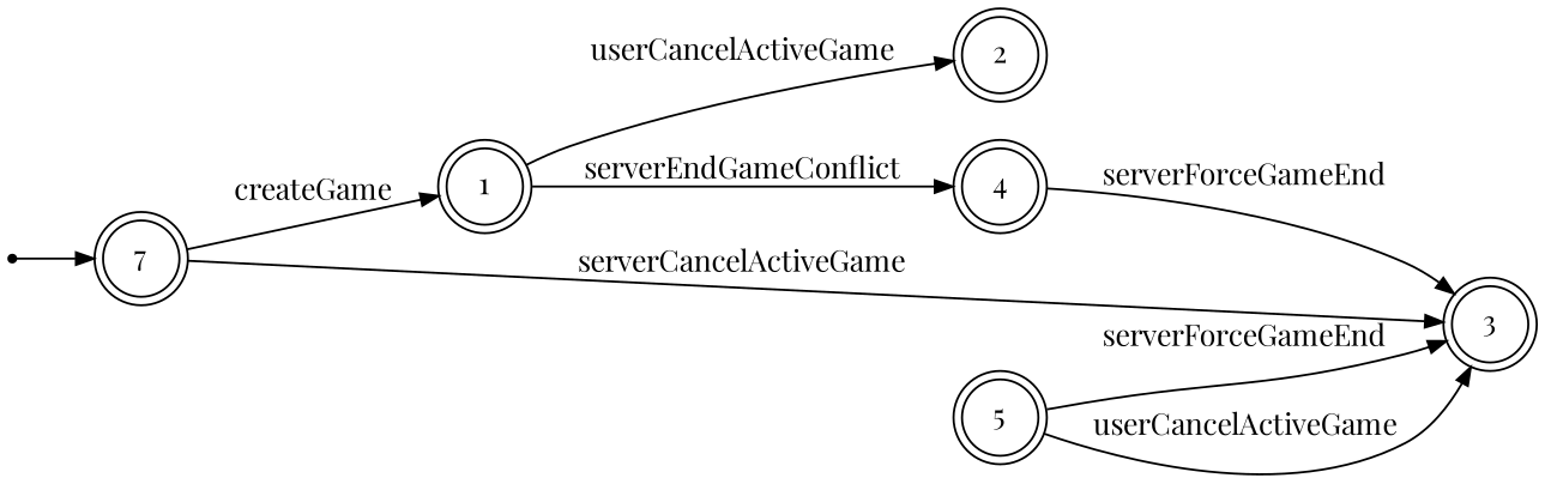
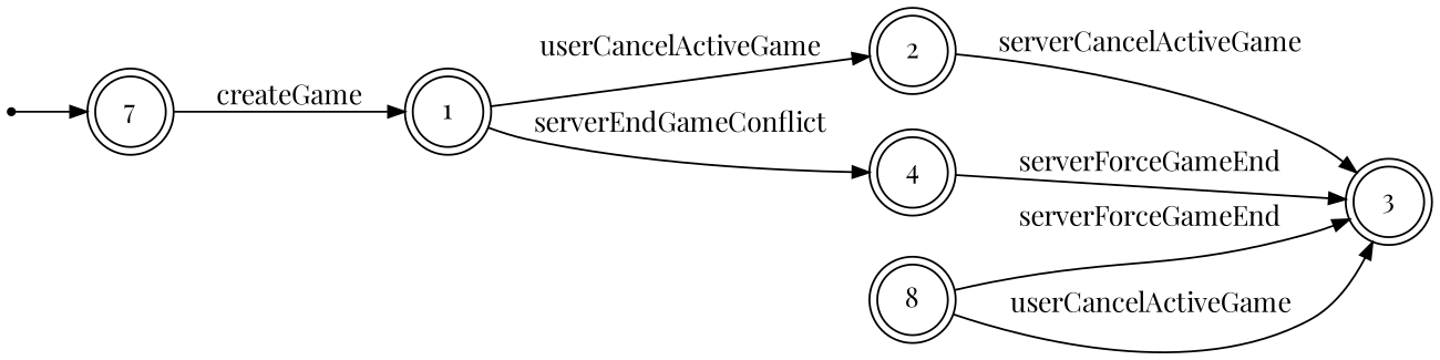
  digraph {
    fontname="Playfair Display"
    rankdir=LR
    ranksep=0.5
    node [fontname="Playfair Display" fontsize=14.0 shape=doublecircle]
    edge [arrowsize=0.85 fontname="Playfair Display" fontsize=14.0]
    Initial [shape=point]
    n2 [label=7]
    1
    2
    4
    3
-   5
+   5 [label=8]
    Initial -> n2 [fontsize=""]
    n2 -> 1 [label=" createGame "]
    1 -> 2 [label=" userCancelActiveGame "]
    1 -> 4 [label=" serverEndGameConflict "]
-   n2 -> 3 [label=" serverCancelActiveGame "]
+   2 -> 3 [label=" serverCancelActiveGame "]
    4 -> 3 [label=" serverForceGameEnd "]
    5 -> 3 [label=" serverForceGameEnd "]
    5 -> 3 [label=" userCancelActiveGame "]
  }
